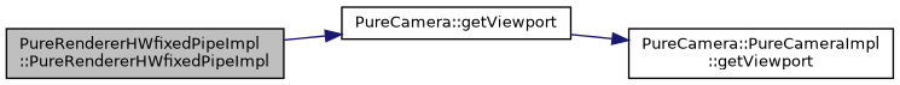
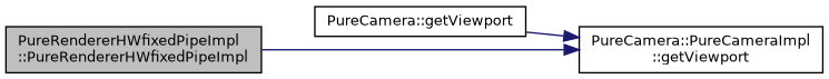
  digraph {
    rankdir=LR
    node [color=black fillcolor=white fontname=Helvetica fontsize=10 shape=record style=filled]
    edge [color=midnightblue fontname=Helvetica fontsize=10 labelfontname=Helvetica labelfontsize=10 style=solid]
    n1 [fillcolor=grey75 fontcolor=black height=0.2 label="PureRendererHWfixedPipeImpl\l::PureRendererHWfixedPipeImpl" width=0.4]
    n2 [height=0.2 label="PureCamera::getViewport" width=0.4]
    n3 [height=0.2 label="PureCamera::PureCameraImpl\l::getViewport" width=0.4]
-   n1 -> n2
+   n1 -> n3
    n2 -> n3
  }
